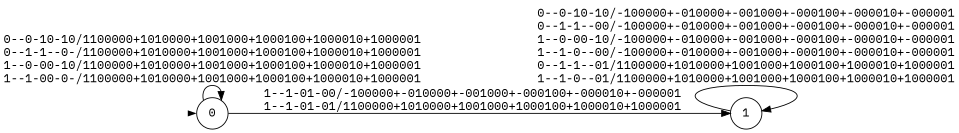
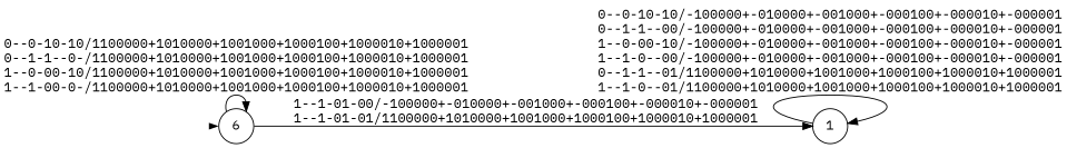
  digraph {
    nodesep=0.2
    rankdir=LR
    ranksep=0.8
    fontname="IBM Plex Mono"
    node [shape=circle fontname="IBM Plex Mono"]
    edge [fontname="IBM Plex Mono"]
    init [shape=point style=invis]
-   n2 [label=0]
+   n2 [label=6]
    n3 [label=1]
    init -> n2 [penwidth=0]
    n2 -> n2 [label="0--0-10-10/1100000+1010000+1001000+1000100+1000010+1000001\l0--1-1--0-/1100000+1010000+1001000+1000100+1000010+1000001\l1--0-00-10/1100000+1010000+1001000+1000100+1000010+1000001\l1--1-00-0-/1100000+1010000+1001000+1000100+1000010+1000001\l"]
    n2 -> n3 [label="1--1-01-00/-100000+-010000+-001000+-000100+-000010+-000001\l1--1-01-01/1100000+1010000+1001000+1000100+1000010+1000001\l"]
    n3 -> n3 [label="0--0-10-10/-100000+-010000+-001000+-000100+-000010+-000001\l0--1-1--00/-100000+-010000+-001000+-000100+-000010+-000001\l1--0-00-10/-100000+-010000+-001000+-000100+-000010+-000001\l1--1-0--00/-100000+-010000+-001000+-000100+-000010+-000001\l0--1-1--01/1100000+1010000+1001000+1000100+1000010+1000001\l1--1-0--01/1100000+1010000+1001000+1000100+1000010+1000001\l"]
  }
